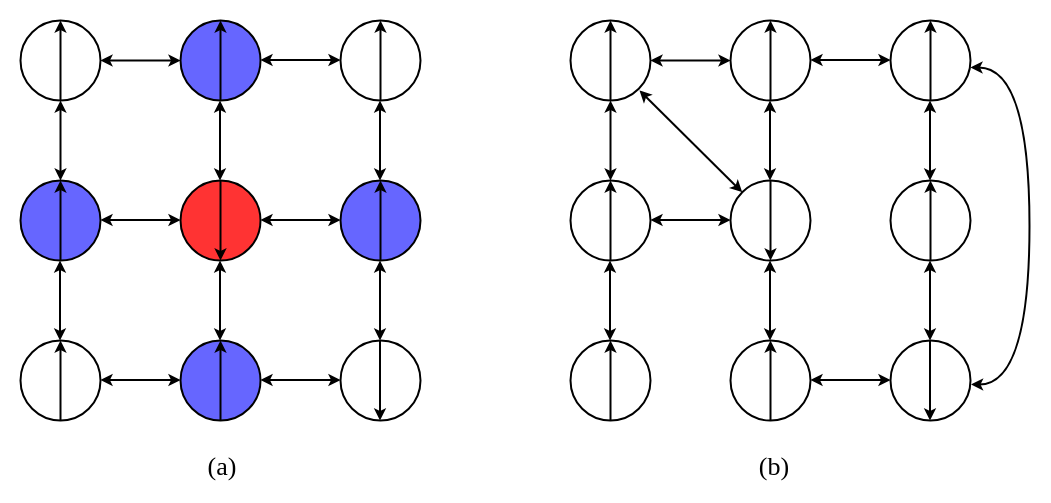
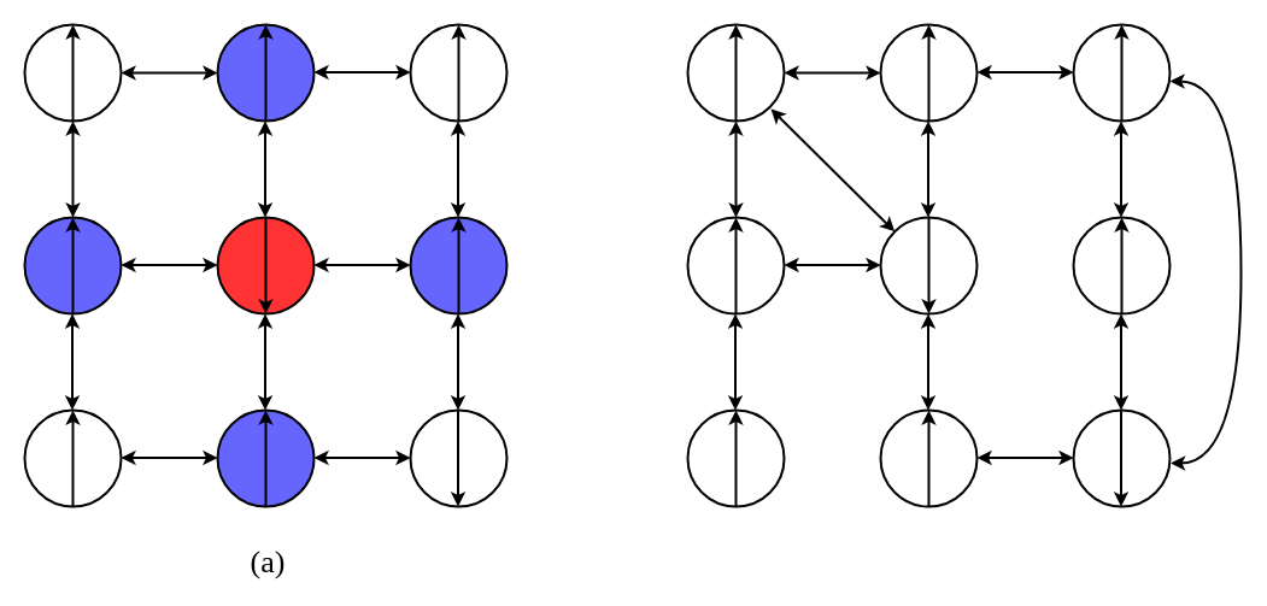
  <mxCell id="0" />
  <mxCell id="1" parent="0" />
  <mxCell id="2" value="" style="ellipse;whiteSpace=wrap;html=1;aspect=fixed;strokeWidth=2;rounded=1;" vertex="1" parent="1"><mxGeometry x="20" y="20" width="80" height="80" as="geometry" /></mxCell>
  <mxCell id="3" value="" style="endArrow=classic;html=1;rounded=1;entryX=0.5;entryY=0;entryDx=0;entryDy=0;strokeWidth=2;" edge="1" parent="1" target="2"><mxGeometry width="50" height="50" relative="1" as="geometry"><mxPoint x="60" y="100" as="sourcePoint" /><mxPoint x="110" y="50" as="targetPoint" /></mxGeometry></mxCell>
  <mxCell id="4" value="" style="ellipse;whiteSpace=wrap;html=1;aspect=fixed;strokeWidth=2;fillStyle=solid;fillColor=#6666FF;rounded=1;" vertex="1" parent="1"><mxGeometry x="180" y="20" width="80" height="80" as="geometry" /></mxCell>
  <mxCell id="5" value="" style="endArrow=classic;html=1;rounded=1;entryX=0.5;entryY=0;entryDx=0;entryDy=0;strokeWidth=2;" edge="1" parent="1" target="4"><mxGeometry width="50" height="50" relative="1" as="geometry"><mxPoint x="220" y="100" as="sourcePoint" /><mxPoint x="270" y="50" as="targetPoint" /></mxGeometry></mxCell>
  <mxCell id="6" value="" style="ellipse;whiteSpace=wrap;html=1;aspect=fixed;strokeWidth=2;rounded=1;" vertex="1" parent="1"><mxGeometry x="340" y="20" width="80" height="80" as="geometry" /></mxCell>
  <mxCell id="7" value="" style="endArrow=classic;html=1;rounded=1;entryX=0.5;entryY=0;entryDx=0;entryDy=0;strokeWidth=2;" edge="1" parent="1" target="6"><mxGeometry width="50" height="50" relative="1" as="geometry"><mxPoint x="380" y="100" as="sourcePoint" /><mxPoint x="430" y="50" as="targetPoint" /></mxGeometry></mxCell>
  <mxCell id="8" value="" style="ellipse;whiteSpace=wrap;html=1;aspect=fixed;strokeWidth=2;gradientColor=none;fillStyle=solid;fillColor=#6666FF;rounded=1;" vertex="1" parent="1"><mxGeometry x="20" y="180" width="80" height="80" as="geometry" /></mxCell>
  <mxCell id="9" value="" style="endArrow=classic;html=1;rounded=1;entryX=0.5;entryY=0;entryDx=0;entryDy=0;strokeWidth=2;" edge="1" parent="1" target="8"><mxGeometry width="50" height="50" relative="1" as="geometry"><mxPoint x="60" y="260" as="sourcePoint" /><mxPoint x="110" y="210" as="targetPoint" /></mxGeometry></mxCell>
  <mxCell id="10" value="" style="ellipse;whiteSpace=wrap;html=1;aspect=fixed;strokeWidth=2;fillStyle=solid;fillColor=#FF3333;rounded=1;" vertex="1" parent="1"><mxGeometry x="180" y="180" width="80" height="80" as="geometry" /></mxCell>
  <mxCell id="11" value="" style="ellipse;whiteSpace=wrap;html=1;aspect=fixed;strokeWidth=2;fillColor=#6666FF;rounded=1;" vertex="1" parent="1"><mxGeometry x="340" y="180" width="80" height="80" as="geometry" /></mxCell>
  <mxCell id="12" value="" style="endArrow=classic;html=1;rounded=1;entryX=0.5;entryY=0;entryDx=0;entryDy=0;strokeWidth=2;" edge="1" parent="1" target="11"><mxGeometry width="50" height="50" relative="1" as="geometry"><mxPoint x="380" y="260" as="sourcePoint" /><mxPoint x="430" y="210" as="targetPoint" /></mxGeometry></mxCell>
  <mxCell id="13" value="" style="ellipse;whiteSpace=wrap;html=1;aspect=fixed;strokeWidth=2;rounded=1;" vertex="1" parent="1"><mxGeometry x="20" y="340" width="80" height="80" as="geometry" /></mxCell>
  <mxCell id="14" value="" style="endArrow=classic;html=1;rounded=1;entryX=0.5;entryY=0;entryDx=0;entryDy=0;strokeWidth=2;" edge="1" parent="1" target="13"><mxGeometry width="50" height="50" relative="1" as="geometry"><mxPoint x="60" y="420" as="sourcePoint" /><mxPoint x="110" y="370" as="targetPoint" /></mxGeometry></mxCell>
  <mxCell id="15" value="" style="ellipse;whiteSpace=wrap;html=1;aspect=fixed;strokeWidth=2;fillStyle=solid;fillColor=#6666FF;rounded=1;" vertex="1" parent="1"><mxGeometry x="180" y="340" width="80" height="80" as="geometry" /></mxCell>
  <mxCell id="16" value="" style="endArrow=classic;html=1;rounded=1;entryX=0.5;entryY=0;entryDx=0;entryDy=0;strokeWidth=2;" edge="1" parent="1" target="15"><mxGeometry width="50" height="50" relative="1" as="geometry"><mxPoint x="220" y="420" as="sourcePoint" /><mxPoint x="270" y="370" as="targetPoint" /></mxGeometry></mxCell>
  <mxCell id="17" value="" style="ellipse;whiteSpace=wrap;html=1;aspect=fixed;strokeWidth=2;rounded=1;" vertex="1" parent="1"><mxGeometry x="340" y="340" width="80" height="80" as="geometry" /></mxCell>
  <mxCell id="18" value="" style="endArrow=classic;html=1;rounded=1;entryX=0.5;entryY=1;entryDx=0;entryDy=0;strokeWidth=2;" edge="1" parent="1" target="10"><mxGeometry width="50" height="50" relative="1" as="geometry"><mxPoint x="220" y="180" as="sourcePoint" /><mxPoint x="270" y="130" as="targetPoint" /></mxGeometry></mxCell>
  <mxCell id="19" value="" style="endArrow=classic;startArrow=classic;html=1;rounded=1;entryX=0;entryY=0.5;entryDx=0;entryDy=0;strokeWidth=2;" edge="1" parent="1" target="4"><mxGeometry width="50" height="50" relative="1" as="geometry"><mxPoint x="100" y="60" as="sourcePoint" /><mxPoint x="150" y="10" as="targetPoint" /></mxGeometry></mxCell>
  <mxCell id="20" value="" style="endArrow=classic;startArrow=classic;html=1;rounded=1;entryX=0;entryY=0.5;entryDx=0;entryDy=0;strokeWidth=2;" edge="1" parent="1"><mxGeometry width="50" height="50" relative="1" as="geometry"><mxPoint x="100" y="219.5" as="sourcePoint" /><mxPoint x="180" y="219.5" as="targetPoint" /></mxGeometry></mxCell>
  <mxCell id="21" value="" style="endArrow=classic;startArrow=classic;html=1;rounded=1;entryX=0.5;entryY=1;entryDx=0;entryDy=0;strokeWidth=2;" edge="1" parent="1" target="2"><mxGeometry width="50" height="50" relative="1" as="geometry"><mxPoint x="60" y="180" as="sourcePoint" /><mxPoint x="110" y="130" as="targetPoint" /></mxGeometry></mxCell>
  <mxCell id="22" value="" style="endArrow=classic;startArrow=classic;html=1;rounded=1;entryX=0;entryY=0.5;entryDx=0;entryDy=0;strokeWidth=2;" edge="1" parent="1"><mxGeometry width="50" height="50" relative="1" as="geometry"><mxPoint x="260" y="59.5" as="sourcePoint" /><mxPoint x="340" y="59.5" as="targetPoint" /></mxGeometry></mxCell>
  <mxCell id="23" value="" style="endArrow=classic;startArrow=classic;html=1;rounded=1;entryX=0.5;entryY=1;entryDx=0;entryDy=0;strokeWidth=2;" edge="1" parent="1"><mxGeometry width="50" height="50" relative="1" as="geometry"><mxPoint x="59.5" y="340" as="sourcePoint" /><mxPoint x="59.5" y="260" as="targetPoint" /></mxGeometry></mxCell>
  <mxCell id="24" value="" style="endArrow=classic;startArrow=classic;html=1;rounded=1;entryX=0;entryY=0.5;entryDx=0;entryDy=0;strokeWidth=2;" edge="1" parent="1"><mxGeometry width="50" height="50" relative="1" as="geometry"><mxPoint x="260" y="219.5" as="sourcePoint" /><mxPoint x="340" y="219.5" as="targetPoint" /></mxGeometry></mxCell>
  <mxCell id="25" value="" style="endArrow=classic;startArrow=classic;html=1;rounded=1;entryX=0.5;entryY=1;entryDx=0;entryDy=0;strokeWidth=2;" edge="1" parent="1"><mxGeometry width="50" height="50" relative="1" as="geometry"><mxPoint x="219.5" y="340" as="sourcePoint" /><mxPoint x="219.5" y="260" as="targetPoint" /></mxGeometry></mxCell>
  <mxCell id="26" value="" style="endArrow=classic;startArrow=classic;html=1;rounded=1;entryX=0.5;entryY=1;entryDx=0;entryDy=0;strokeWidth=2;" edge="1" parent="1"><mxGeometry width="50" height="50" relative="1" as="geometry"><mxPoint x="379.5" y="340" as="sourcePoint" /><mxPoint x="379.5" y="260" as="targetPoint" /></mxGeometry></mxCell>
  <mxCell id="27" value="" style="endArrow=classic;startArrow=classic;html=1;rounded=1;entryX=0.5;entryY=1;entryDx=0;entryDy=0;strokeWidth=2;" edge="1" parent="1"><mxGeometry width="50" height="50" relative="1" as="geometry"><mxPoint x="219.5" y="180" as="sourcePoint" /><mxPoint x="219.5" y="100" as="targetPoint" /></mxGeometry></mxCell>
  <mxCell id="28" value="" style="endArrow=classic;startArrow=classic;html=1;rounded=1;entryX=0.5;entryY=1;entryDx=0;entryDy=0;strokeWidth=2;" edge="1" parent="1"><mxGeometry width="50" height="50" relative="1" as="geometry"><mxPoint x="379.5" y="180" as="sourcePoint" /><mxPoint x="379.5" y="100" as="targetPoint" /></mxGeometry></mxCell>
  <mxCell id="29" value="" style="endArrow=classic;startArrow=classic;html=1;rounded=1;entryX=0;entryY=0.5;entryDx=0;entryDy=0;strokeWidth=2;" edge="1" parent="1"><mxGeometry width="50" height="50" relative="1" as="geometry"><mxPoint x="100" y="379.5" as="sourcePoint" /><mxPoint x="180" y="379.5" as="targetPoint" /></mxGeometry></mxCell>
  <mxCell id="30" value="" style="endArrow=classic;startArrow=classic;html=1;rounded=1;entryX=0;entryY=0.5;entryDx=0;entryDy=0;strokeWidth=2;" edge="1" parent="1"><mxGeometry width="50" height="50" relative="1" as="geometry"><mxPoint x="260" y="379.5" as="sourcePoint" /><mxPoint x="340" y="379.5" as="targetPoint" /></mxGeometry></mxCell>
  <mxCell id="31" value="" style="endArrow=classic;html=1;rounded=1;entryX=0.5;entryY=1;entryDx=0;entryDy=0;strokeWidth=2;" edge="1" parent="1"><mxGeometry width="50" height="50" relative="1" as="geometry"><mxPoint x="379.5" y="340" as="sourcePoint" /><mxPoint x="379.5" y="420" as="targetPoint" /></mxGeometry></mxCell>
  <mxCell id="32" value="" style="ellipse;whiteSpace=wrap;html=1;aspect=fixed;strokeWidth=2;rounded=1;" vertex="1" parent="1"><mxGeometry x="570" y="20" width="80" height="80" as="geometry" /></mxCell>
  <mxCell id="33" value="" style="endArrow=classic;html=1;rounded=1;entryX=0.5;entryY=0;entryDx=0;entryDy=0;strokeWidth=2;" edge="1" parent="1" target="32"><mxGeometry width="50" height="50" relative="1" as="geometry"><mxPoint x="610" y="100" as="sourcePoint" /><mxPoint x="660" y="50" as="targetPoint" /></mxGeometry></mxCell>
  <mxCell id="34" value="" style="ellipse;whiteSpace=wrap;html=1;aspect=fixed;strokeWidth=2;fillStyle=solid;fillColor=#FFFFFF;rounded=1;" vertex="1" parent="1"><mxGeometry x="730" y="20" width="80" height="80" as="geometry" /></mxCell>
  <mxCell id="35" value="" style="endArrow=classic;html=1;rounded=1;entryX=0.5;entryY=0;entryDx=0;entryDy=0;strokeWidth=2;" edge="1" parent="1" target="34"><mxGeometry width="50" height="50" relative="1" as="geometry"><mxPoint x="770" y="100" as="sourcePoint" /><mxPoint x="820" y="50" as="targetPoint" /></mxGeometry></mxCell>
  <mxCell id="36" value="" style="ellipse;whiteSpace=wrap;html=1;aspect=fixed;strokeWidth=2;rounded=1;" vertex="1" parent="1"><mxGeometry x="890" y="20" width="80" height="80" as="geometry" /></mxCell>
  <mxCell id="37" value="" style="endArrow=classic;html=1;rounded=1;entryX=0.5;entryY=0;entryDx=0;entryDy=0;strokeWidth=2;" edge="1" parent="1" target="36"><mxGeometry width="50" height="50" relative="1" as="geometry"><mxPoint x="930" y="100" as="sourcePoint" /><mxPoint x="980" y="50" as="targetPoint" /></mxGeometry></mxCell>
  <mxCell id="38" value="" style="ellipse;whiteSpace=wrap;html=1;aspect=fixed;strokeWidth=2;gradientColor=none;fillStyle=solid;fillColor=#FFFFFF;rounded=1;" vertex="1" parent="1"><mxGeometry x="570" y="180" width="80" height="80" as="geometry" /></mxCell>
  <mxCell id="39" value="" style="endArrow=classic;html=1;rounded=1;entryX=0.5;entryY=0;entryDx=0;entryDy=0;strokeWidth=2;" edge="1" parent="1" target="38"><mxGeometry width="50" height="50" relative="1" as="geometry"><mxPoint x="610" y="260" as="sourcePoint" /><mxPoint x="660" y="210" as="targetPoint" /></mxGeometry></mxCell>
  <mxCell id="40" value="" style="ellipse;whiteSpace=wrap;html=1;aspect=fixed;strokeWidth=2;fillStyle=solid;fillColor=#FFFFFF;rounded=1;" vertex="1" parent="1"><mxGeometry x="730" y="180" width="80" height="80" as="geometry" /></mxCell>
  <mxCell id="41" value="" style="ellipse;whiteSpace=wrap;html=1;aspect=fixed;strokeWidth=2;fillColor=#FFFFFF;rounded=1;" vertex="1" parent="1"><mxGeometry x="890" y="180" width="80" height="80" as="geometry" /></mxCell>
  <mxCell id="42" value="" style="endArrow=classic;html=1;rounded=1;entryX=0.5;entryY=0;entryDx=0;entryDy=0;strokeWidth=2;" edge="1" parent="1" target="41"><mxGeometry width="50" height="50" relative="1" as="geometry"><mxPoint x="930" y="260" as="sourcePoint" /><mxPoint x="980" y="210" as="targetPoint" /></mxGeometry></mxCell>
  <mxCell id="43" value="" style="ellipse;whiteSpace=wrap;html=1;aspect=fixed;strokeWidth=2;rounded=1;" vertex="1" parent="1"><mxGeometry x="570" y="340" width="80" height="80" as="geometry" /></mxCell>
  <mxCell id="44" value="" style="endArrow=classic;html=1;rounded=1;entryX=0.5;entryY=0;entryDx=0;entryDy=0;strokeWidth=2;" edge="1" parent="1" target="43"><mxGeometry width="50" height="50" relative="1" as="geometry"><mxPoint x="610" y="420" as="sourcePoint" /><mxPoint x="660" y="370" as="targetPoint" /></mxGeometry></mxCell>
  <mxCell id="45" value="" style="ellipse;whiteSpace=wrap;html=1;aspect=fixed;strokeWidth=2;fillStyle=solid;fillColor=#FFFFFF;rounded=1;" vertex="1" parent="1"><mxGeometry x="730" y="340" width="80" height="80" as="geometry" /></mxCell>
  <mxCell id="46" value="" style="endArrow=classic;html=1;rounded=1;entryX=0.5;entryY=0;entryDx=0;entryDy=0;strokeWidth=2;" edge="1" parent="1" target="45"><mxGeometry width="50" height="50" relative="1" as="geometry"><mxPoint x="770" y="420" as="sourcePoint" /><mxPoint x="820" y="370" as="targetPoint" /></mxGeometry></mxCell>
  <mxCell id="47" value="" style="ellipse;whiteSpace=wrap;html=1;aspect=fixed;strokeWidth=2;rounded=1;" vertex="1" parent="1"><mxGeometry x="890" y="340" width="80" height="80" as="geometry" /></mxCell>
  <mxCell id="48" value="" style="endArrow=classic;html=1;rounded=1;entryX=0.5;entryY=1;entryDx=0;entryDy=0;strokeWidth=2;" edge="1" parent="1" target="40"><mxGeometry width="50" height="50" relative="1" as="geometry"><mxPoint x="770" y="180" as="sourcePoint" /><mxPoint x="820" y="130" as="targetPoint" /></mxGeometry></mxCell>
  <mxCell id="49" value="" style="endArrow=classic;startArrow=classic;html=1;rounded=1;entryX=0;entryY=0.5;entryDx=0;entryDy=0;strokeWidth=2;" edge="1" parent="1" target="34"><mxGeometry width="50" height="50" relative="1" as="geometry"><mxPoint x="650" y="60" as="sourcePoint" /><mxPoint x="700" y="10" as="targetPoint" /></mxGeometry></mxCell>
  <mxCell id="50" value="" style="endArrow=classic;startArrow=classic;html=1;rounded=1;entryX=0;entryY=0.5;entryDx=0;entryDy=0;strokeWidth=2;" edge="1" parent="1"><mxGeometry width="50" height="50" relative="1" as="geometry"><mxPoint x="650" y="219.5" as="sourcePoint" /><mxPoint x="730" y="219.5" as="targetPoint" /></mxGeometry></mxCell>
  <mxCell id="51" value="" style="endArrow=classic;startArrow=classic;html=1;rounded=1;entryX=0.5;entryY=1;entryDx=0;entryDy=0;strokeWidth=2;" edge="1" parent="1" target="32"><mxGeometry width="50" height="50" relative="1" as="geometry"><mxPoint x="610" y="180" as="sourcePoint" /><mxPoint x="660" y="130" as="targetPoint" /></mxGeometry></mxCell>
  <mxCell id="52" value="" style="endArrow=classic;startArrow=classic;html=1;rounded=1;entryX=0;entryY=0.5;entryDx=0;entryDy=0;strokeWidth=2;" edge="1" parent="1"><mxGeometry width="50" height="50" relative="1" as="geometry"><mxPoint x="810" y="59.5" as="sourcePoint" /><mxPoint x="890" y="59.5" as="targetPoint" /></mxGeometry></mxCell>
  <mxCell id="53" value="" style="endArrow=classic;startArrow=classic;html=1;rounded=1;entryX=0.5;entryY=1;entryDx=0;entryDy=0;strokeWidth=2;" edge="1" parent="1"><mxGeometry width="50" height="50" relative="1" as="geometry"><mxPoint x="609.5" y="340" as="sourcePoint" /><mxPoint x="609.5" y="260" as="targetPoint" /></mxGeometry></mxCell>
  <mxCell id="54" value="" style="endArrow=classic;startArrow=classic;html=1;rounded=1;entryX=0.5;entryY=1;entryDx=0;entryDy=0;strokeWidth=2;" edge="1" parent="1"><mxGeometry width="50" height="50" relative="1" as="geometry"><mxPoint x="769.5" y="340" as="sourcePoint" /><mxPoint x="769.5" y="260" as="targetPoint" /></mxGeometry></mxCell>
  <mxCell id="55" value="" style="endArrow=classic;startArrow=classic;html=1;rounded=1;entryX=0.5;entryY=1;entryDx=0;entryDy=0;strokeWidth=2;" edge="1" parent="1"><mxGeometry width="50" height="50" relative="1" as="geometry"><mxPoint x="929.5" y="340" as="sourcePoint" /><mxPoint x="929.5" y="260" as="targetPoint" /></mxGeometry></mxCell>
  <mxCell id="56" value="" style="endArrow=classic;startArrow=classic;html=1;rounded=1;entryX=0.5;entryY=1;entryDx=0;entryDy=0;strokeWidth=2;" edge="1" parent="1"><mxGeometry width="50" height="50" relative="1" as="geometry"><mxPoint x="769.5" y="180" as="sourcePoint" /><mxPoint x="769.5" y="100" as="targetPoint" /></mxGeometry></mxCell>
  <mxCell id="57" value="" style="endArrow=classic;startArrow=classic;html=1;rounded=1;entryX=0.5;entryY=1;entryDx=0;entryDy=0;strokeWidth=2;" edge="1" parent="1"><mxGeometry width="50" height="50" relative="1" as="geometry"><mxPoint x="929.5" y="180" as="sourcePoint" /><mxPoint x="929.5" y="100" as="targetPoint" /></mxGeometry></mxCell>
  <mxCell id="58" value="" style="endArrow=classic;startArrow=classic;html=1;rounded=1;entryX=0;entryY=0.5;entryDx=0;entryDy=0;strokeWidth=2;" edge="1" parent="1"><mxGeometry width="50" height="50" relative="1" as="geometry"><mxPoint x="810" y="379.5" as="sourcePoint" /><mxPoint x="890" y="379.5" as="targetPoint" /></mxGeometry></mxCell>
  <mxCell id="59" value="" style="endArrow=classic;html=1;rounded=1;entryX=0.5;entryY=1;entryDx=0;entryDy=0;strokeWidth=2;" edge="1" parent="1"><mxGeometry width="50" height="50" relative="1" as="geometry"><mxPoint x="929.5" y="340" as="sourcePoint" /><mxPoint x="929.5" y="420" as="targetPoint" /></mxGeometry></mxCell>
  <mxCell id="60" value="" style="endArrow=classic;startArrow=classic;html=1;rounded=1;entryX=0;entryY=0;entryDx=0;entryDy=0;strokeWidth=2;" edge="1" parent="1" target="40"><mxGeometry width="50" height="50" relative="1" as="geometry"><mxPoint x="639" y="90" as="sourcePoint" /><mxPoint x="689" y="40" as="targetPoint" /></mxGeometry></mxCell>
  <mxCell id="61" value="" style="endArrow=classic;startArrow=classic;html=1;edgeStyle=orthogonalEdgeStyle;exitX=1;exitY=0.5;exitDx=0;exitDy=0;strokeWidth=2;arcSize=98;snapToPoint=1;comic=0;curved=1;orthogonal=1;enumerate=0;flowAnimation=0;" edge="1" parent="1"><mxGeometry width="50" height="50" relative="1" as="geometry"><mxPoint x="970.57" y="384" as="sourcePoint" /><mxPoint x="970" y="67" as="targetPoint" /><Array as="points"><mxPoint x="1029" y="384" /><mxPoint x="1029" y="67" /></Array></mxGeometry></mxCell>
  <mxCell id="62" value="&lt;font style=&quot;font-size: 26px;&quot; data-font-src=&quot;https://fonts.googleapis.com/css?family=Linux+Libertine&quot; face=&quot;Linux Libertine&quot;&gt;(a)&lt;/font&gt;" style="text;html=1;strokeColor=none;fillColor=none;align=center;verticalAlign=middle;whiteSpace=wrap;rounded=0;" vertex="1" parent="1"><mxGeometry x="192" y="451" width="60" height="30" as="geometry" /></mxCell>
- <mxCell id="63" value="&lt;font style=&quot;font-size: 26px;&quot; data-font-src=&quot;https://fonts.googleapis.com/css?family=Linux+Libertine&quot; face=&quot;Linux Libertine&quot;&gt;(b)&lt;/font&gt;" style="text;html=1;strokeColor=none;fillColor=none;align=center;verticalAlign=middle;whiteSpace=wrap;rounded=0;" vertex="1" parent="1"><mxGeometry x="744" y="451" width="60" height="30" as="geometry" /></mxCell>
